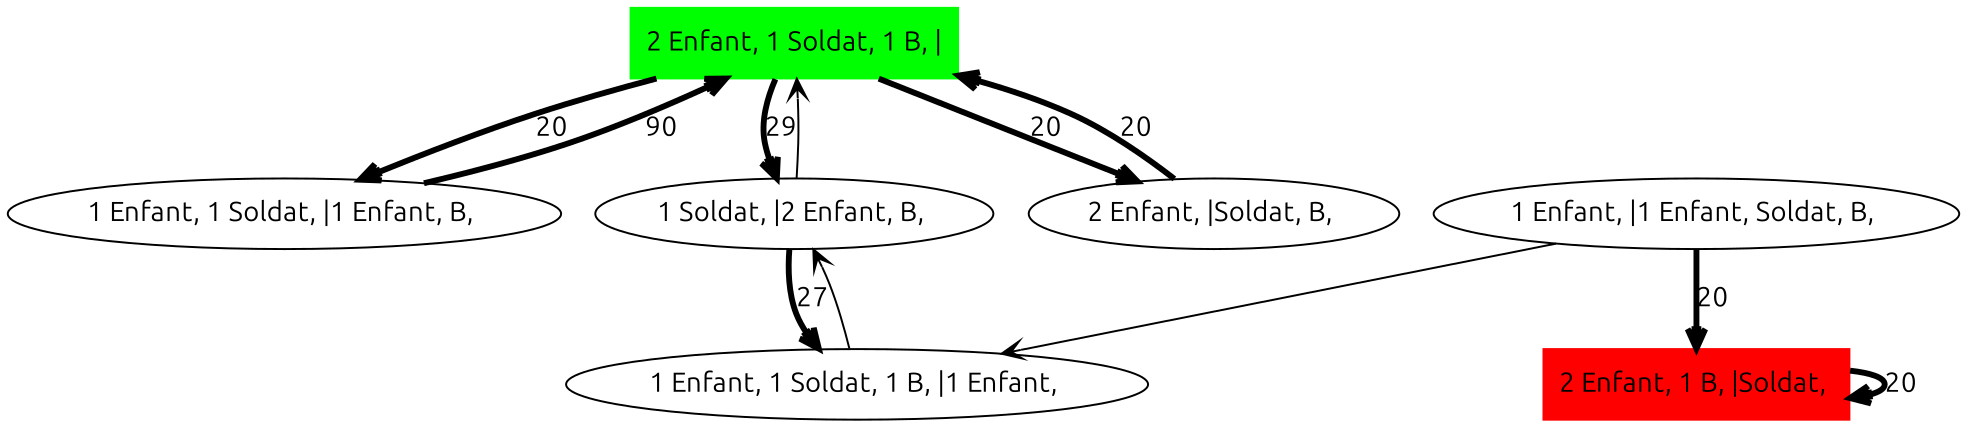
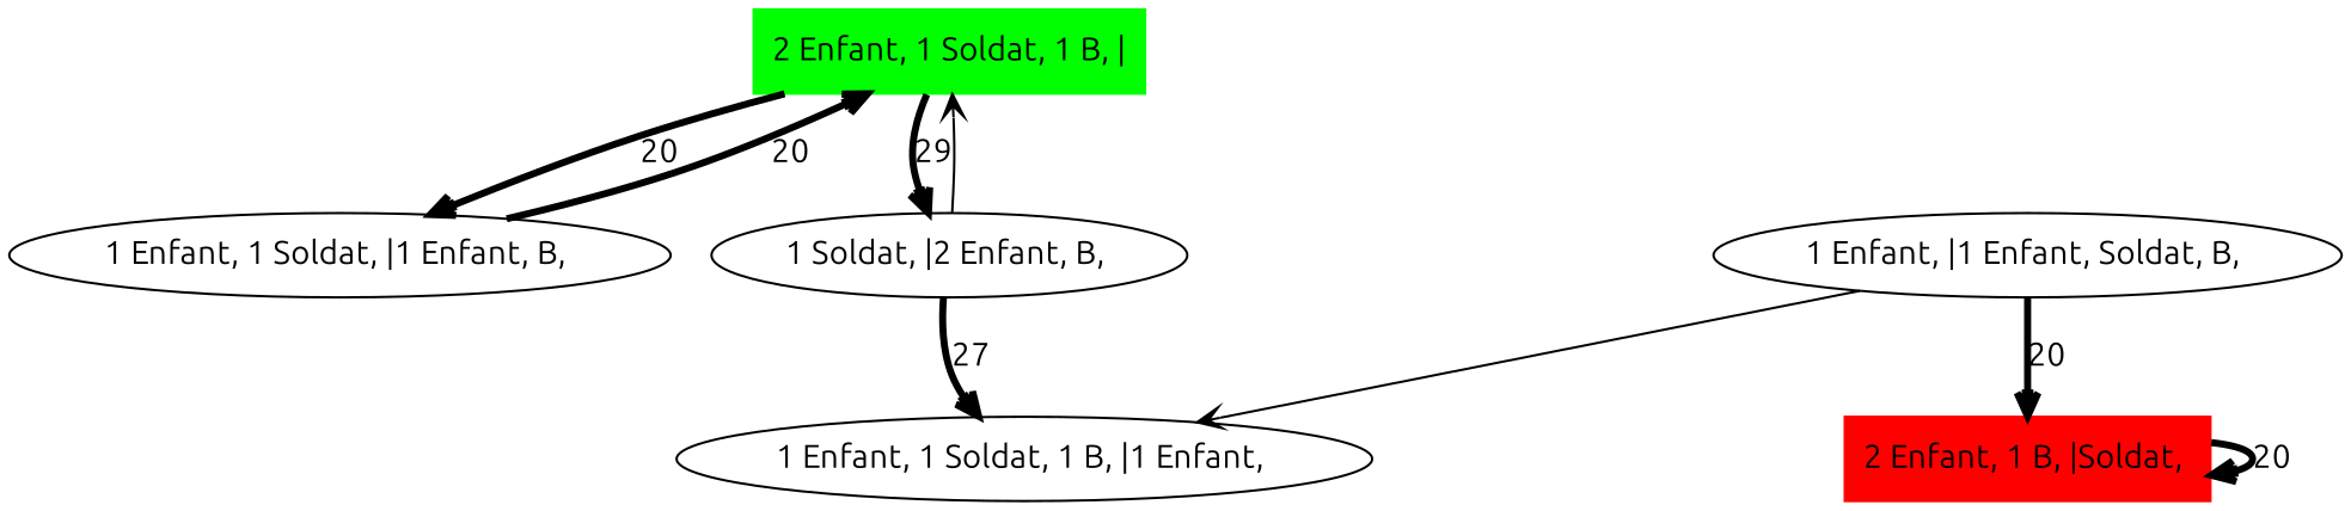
  digraph {
    fontname=Ubuntu
    node [fontname=Ubuntu]
    edge [arrowhead=open fontname=Ubuntu penwidth=3]
    n1 [color=green label="2 Enfant, 1 Soldat, 1 B, |" shape=box style=filled]
    "1 Enfant, 1 Soldat, |1 Enfant, B, "
    "1 Soldat, |2 Enfant, B, "
-   "2 Enfant, |Soldat, B, "
    "1 Enfant, 1 Soldat, 1 B, |1 Enfant, "
    n6 [color=red label="2 Enfant, 1 B, |Soldat, " shape=box style=filled]
    "1 Enfant, |1 Enfant, Soldat, B, "
    n1 -> "1 Enfant, 1 Soldat, |1 Enfant, B, " [label=20]
    n1 -> "1 Soldat, |2 Enfant, B, " [label=29]
-   n1 -> "2 Enfant, |Soldat, B, " [label=20]
-   "1 Enfant, 1 Soldat, |1 Enfant, B, " -> n1 [label=90]
+   "1 Enfant, 1 Soldat, |1 Enfant, B, " -> n1 [label=20]
    "1 Soldat, |2 Enfant, B, " -> n1 [penwidth=""]
    "1 Soldat, |2 Enfant, B, " -> "1 Enfant, 1 Soldat, 1 B, |1 Enfant, " [label=27]
-   "2 Enfant, |Soldat, B, " -> n1 [label=20]
-   "1 Enfant, 1 Soldat, 1 B, |1 Enfant, " -> "1 Soldat, |2 Enfant, B, " [penwidth=""]
    n6 -> n6 [label=20]
    "1 Enfant, |1 Enfant, Soldat, B, " -> "1 Enfant, 1 Soldat, 1 B, |1 Enfant, " [penwidth=""]
    "1 Enfant, |1 Enfant, Soldat, B, " -> n6 [label=20]
  }
